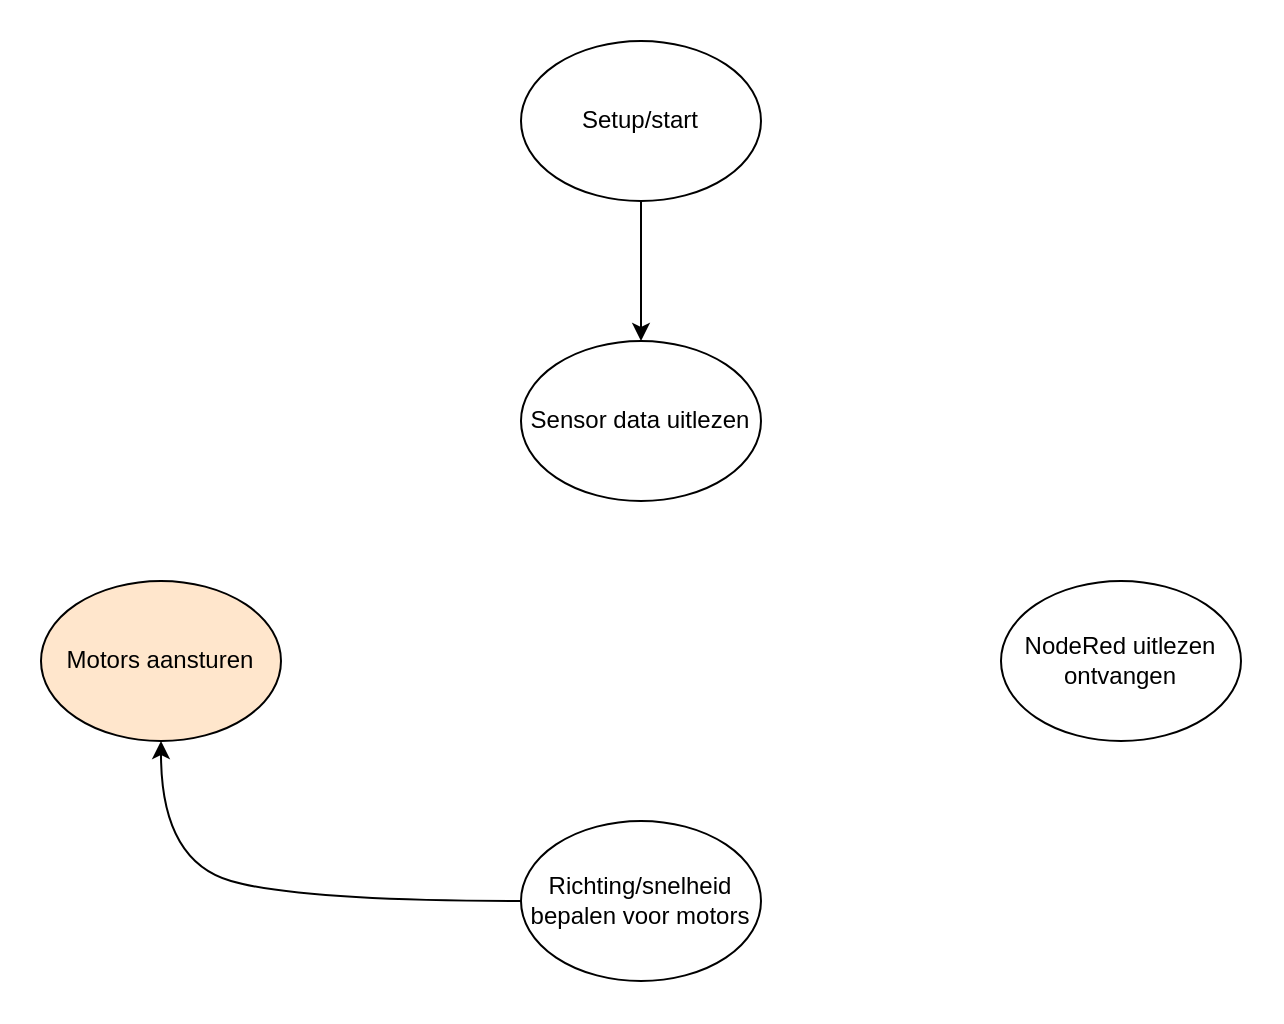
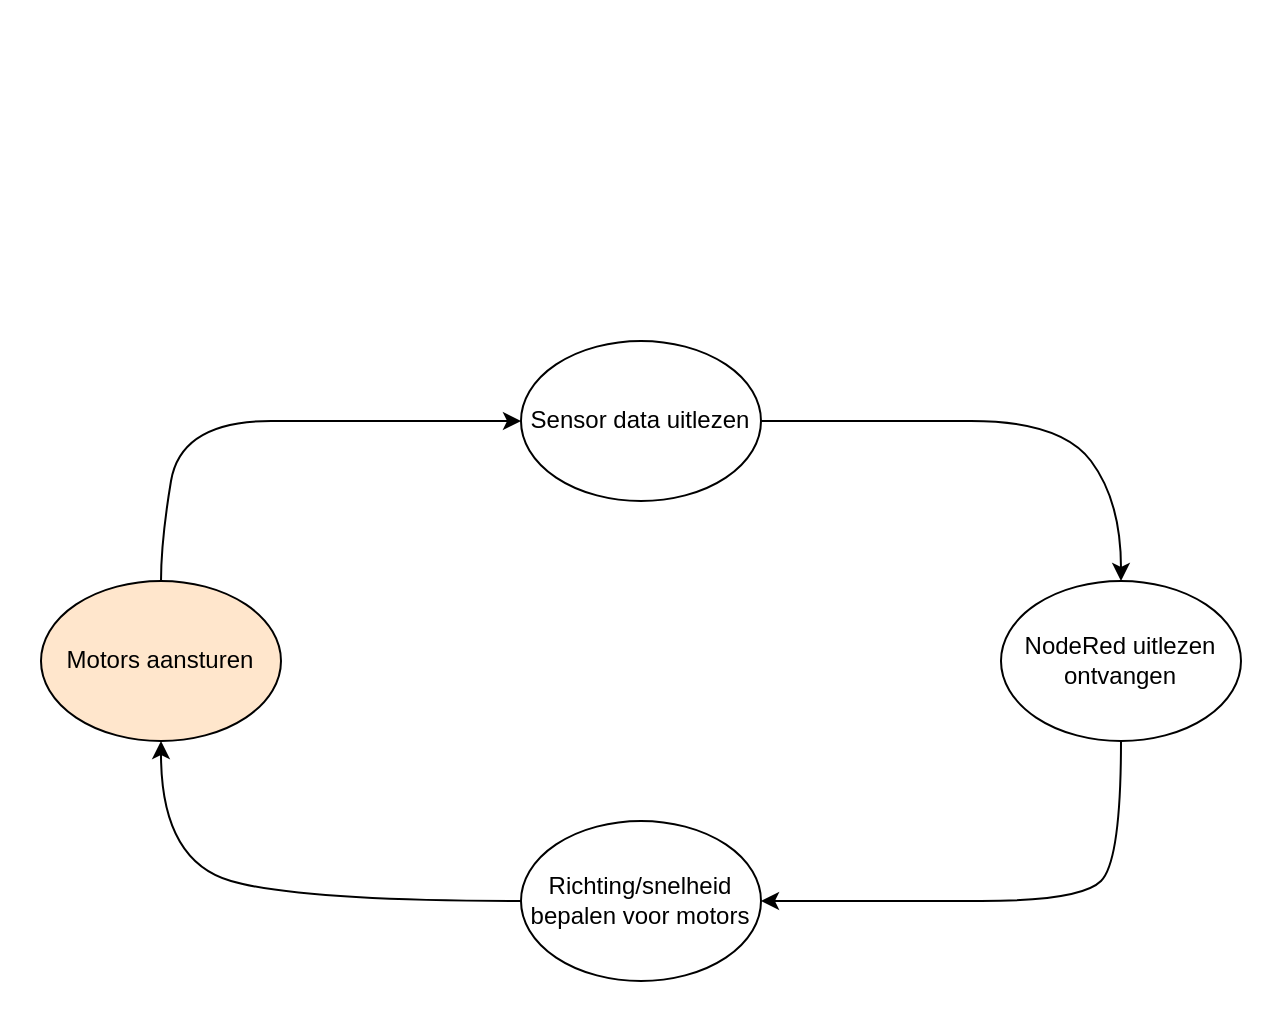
  <mxCell id="0" />
  <mxCell id="1" parent="0" />
  <mxCell id="2" value="Sensor data uitlezen" style="ellipse;whiteSpace=wrap;html=1;" vertex="1" parent="1"><mxGeometry x="260" y="170" width="120" height="80" as="geometry" /></mxCell>
+ <mxCell id="3" value="" style="curved=1;endArrow=classic;html=1;rounded=0;exitX=0.5;exitY=1;exitDx=0;exitDy=0;entryX=1;entryY=0.5;entryDx=0;entryDy=0;" edge="1" parent="1" source="5" target="6"><mxGeometry width="50" height="50" relative="1" as="geometry"><mxPoint x="500" y="440" as="sourcePoint" /><mxPoint x="680" y="520" as="targetPoint" /><Array as="points"><mxPoint x="560" y="430" /><mxPoint x="540" y="450" /><mxPoint x="440" y="450" /></Array></mxGeometry></mxCell>
  <mxCell id="4" value="Motors aansturen" style="ellipse;whiteSpace=wrap;html=1;fillColor=#ffe6cc;" vertex="1" parent="1"><mxGeometry x="20" y="290" width="120" height="80" as="geometry" /></mxCell>
  <mxCell id="5" value="NodeRed uitlezen ontvangen" style="ellipse;whiteSpace=wrap;html=1;" vertex="1" parent="1"><mxGeometry x="500" y="290" width="120" height="80" as="geometry" /></mxCell>
  <mxCell id="6" value="Richting/snelheid bepalen voor motors" style="ellipse;whiteSpace=wrap;html=1;" vertex="1" parent="1"><mxGeometry x="260" y="410" width="120" height="80" as="geometry" /></mxCell>
+ <mxCell id="7" value="" style="curved=1;endArrow=classic;html=1;rounded=0;exitX=1;exitY=0.5;exitDx=0;exitDy=0;entryX=0.5;entryY=0;entryDx=0;entryDy=0;" edge="1" parent="1" source="2" target="5"><mxGeometry width="50" height="50" relative="1" as="geometry"><mxPoint x="390" y="380" as="sourcePoint" /><mxPoint x="440" y="330" as="targetPoint" /><Array as="points"><mxPoint x="440" y="210" /><mxPoint x="530" y="210" /><mxPoint x="560" y="250" /></Array></mxGeometry></mxCell>
  <mxCell id="8" value="" style="curved=1;endArrow=classic;html=1;rounded=0;exitX=0;exitY=0.5;exitDx=0;exitDy=0;entryX=0.5;entryY=1;entryDx=0;entryDy=0;" edge="1" parent="1" source="6" target="4"><mxGeometry width="50" height="50" relative="1" as="geometry"><mxPoint x="20" y="430" as="sourcePoint" /><mxPoint x="200" y="510" as="targetPoint" /><Array as="points"><mxPoint x="150" y="450" /><mxPoint x="80" y="430" /></Array></mxGeometry></mxCell>
- <mxCell id="10" value="" style="edgeStyle=orthogonalEdgeStyle;rounded=0;orthogonalLoop=1;jettySize=auto;html=1;" edge="1" parent="1" source="11" target="2"><mxGeometry relative="1" as="geometry" /></mxCell>
- <mxCell id="11" value="Setup/start" style="ellipse;whiteSpace=wrap;html=1;" vertex="1" parent="1"><mxGeometry x="260" y="20" width="120" height="80" as="geometry" /></mxCell>
+ <mxCell id="9" value="" style="curved=1;endArrow=classic;html=1;rounded=0;entryX=0;entryY=0.5;entryDx=0;entryDy=0;exitX=0.5;exitY=0;exitDx=0;exitDy=0;" edge="1" parent="1" source="4" target="2"><mxGeometry width="50" height="50" relative="1" as="geometry"><mxPoint x="320" y="390" as="sourcePoint" /><mxPoint x="370" y="340" as="targetPoint" /><Array as="points"><mxPoint x="80" y="270" /><mxPoint x="90" y="210" /><mxPoint x="180" y="210" /></Array></mxGeometry></mxCell>
